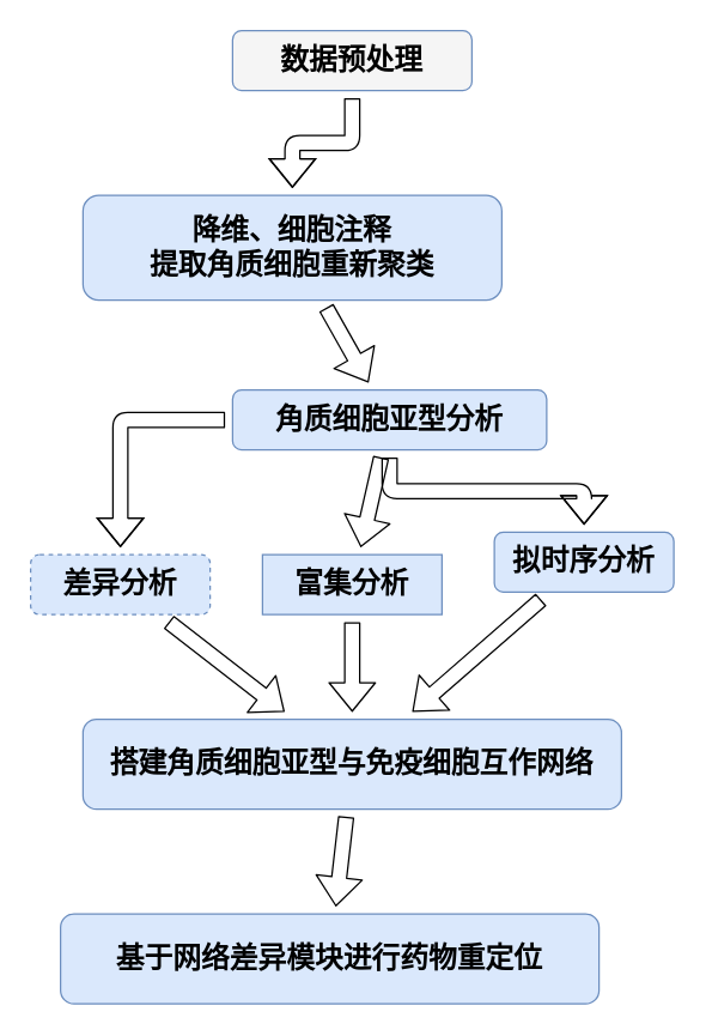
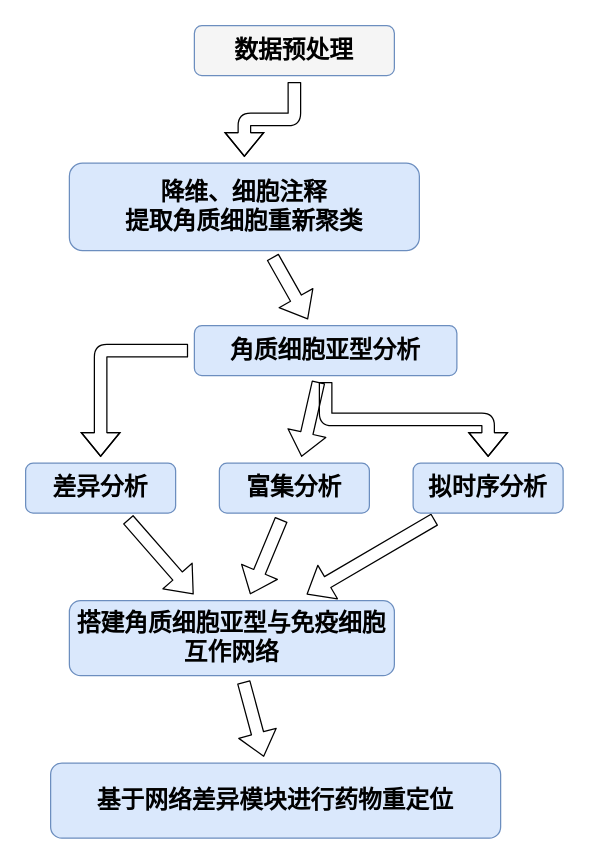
  <mxCell id="0" />
  <mxCell id="1" parent="0" />
  <mxCell id="2" value="" style="edgeStyle=orthogonalEdgeStyle;shape=flexArrow;rounded=1;orthogonalLoop=1;jettySize=auto;html=1;strokeColor=default;strokeWidth=1;fontFamily=Helvetica;fontSize=19;sourcePerimeterSpacing=5;targetPerimeterSpacing=5;fillColor=none;elbow=vertical;" edge="1" parent="1" source="3" target="18"><mxGeometry relative="1" as="geometry" /></mxCell>
  <mxCell id="3" value="&lt;b&gt;&lt;font style=&quot;font-size: 19px;&quot;&gt;数据预处理&lt;/font&gt;&lt;/b&gt;" style="rounded=1;whiteSpace=wrap;html=1;strokeColor=#6c8ebf;fillColor=#f5f5f5;" vertex="1" parent="1"><mxGeometry x="155" y="20" width="160" height="40" as="geometry" /></mxCell>
  <mxCell id="4" value="" style="shape=flexArrow;rounded=1;orthogonalLoop=1;jettySize=auto;html=1;strokeColor=default;strokeWidth=1;fontFamily=Helvetica;fontSize=19;sourcePerimeterSpacing=5;targetPerimeterSpacing=5;fillColor=none;edgeStyle=orthogonalEdgeStyle;elbow=vertical;" edge="1" parent="1" source="7" target="12"><mxGeometry relative="1" as="geometry" /></mxCell>
  <mxCell id="5" value="" style="edgeStyle=orthogonalEdgeStyle;shape=flexArrow;rounded=1;orthogonalLoop=1;jettySize=auto;html=1;strokeColor=default;strokeWidth=1;fontFamily=Helvetica;fontSize=19;sourcePerimeterSpacing=5;targetPerimeterSpacing=5;fillColor=none;" edge="1" parent="1" source="7" target="14"><mxGeometry relative="1" as="geometry" /></mxCell>
  <mxCell id="6" value="" style="edgeStyle=none;shape=flexArrow;rounded=1;orthogonalLoop=1;jettySize=auto;html=1;strokeColor=default;strokeWidth=1;fontFamily=Helvetica;fontSize=19;sourcePerimeterSpacing=5;targetPerimeterSpacing=5;fillColor=none;" edge="1" parent="1" source="7" target="16"><mxGeometry relative="1" as="geometry" /></mxCell>
  <mxCell id="7" value="&lt;b style=&quot;&quot;&gt;&lt;font style=&quot;font-size: 19px;&quot;&gt;角质细胞亚型分析&lt;/font&gt;&lt;br&gt;&lt;/b&gt;" style="rounded=1;whiteSpace=wrap;html=1;strokeColor=#6c8ebf;fillColor=#dae8fc;" vertex="1" parent="1"><mxGeometry x="155" y="260" width="210" height="40" as="geometry" /></mxCell>
  <mxCell id="8" value="" style="edgeStyle=none;shape=flexArrow;rounded=1;orthogonalLoop=1;jettySize=auto;html=1;strokeColor=default;strokeWidth=1;fontFamily=Helvetica;fontSize=19;sourcePerimeterSpacing=5;targetPerimeterSpacing=5;fillColor=none;" edge="1" parent="1" source="9" target="10"><mxGeometry relative="1" as="geometry" /></mxCell>
- <mxCell id="9" value="&lt;font style=&quot;font-size: 19px;&quot;&gt;&lt;b&gt;搭建角质细胞亚型与免疫细胞互作网络&lt;/b&gt;&lt;/font&gt;" style="whiteSpace=wrap;html=1;fillColor=#dae8fc;strokeColor=#6c8ebf;rounded=1;" vertex="1" parent="1"><mxGeometry x="55" y="480" width="360" height="60" as="geometry" /></mxCell>
+ <mxCell id="9" value="&lt;font style=&quot;font-size: 19px;&quot;&gt;&lt;b&gt;搭建角质细胞亚型与免疫细胞互作网络&lt;/b&gt;&lt;/font&gt;" style="whiteSpace=wrap;html=1;fillColor=#dae8fc;strokeColor=#6c8ebf;rounded=1;" vertex="1" parent="1"><mxGeometry x="55" y="480" width="260" height="60" as="geometry" /></mxCell>
  <mxCell id="10" value="基于网络差异模块进行药物重定位" style="whiteSpace=wrap;html=1;fillColor=#dae8fc;strokeColor=#6c8ebf;rounded=1;fontStyle=1;fontSize=19;" vertex="1" parent="1"><mxGeometry x="40" y="610" width="360" height="60" as="geometry" /></mxCell>
  <mxCell id="11" value="" style="edgeStyle=none;shape=flexArrow;rounded=1;orthogonalLoop=1;jettySize=auto;html=1;strokeColor=default;strokeWidth=1;fontFamily=Helvetica;fontSize=19;sourcePerimeterSpacing=5;targetPerimeterSpacing=5;fillColor=none;elbow=vertical;" edge="1" parent="1" source="12" target="9"><mxGeometry relative="1" as="geometry" /></mxCell>
- <mxCell id="12" value="&lt;b&gt;&lt;font style=&quot;font-size: 19px;&quot;&gt;差异分析&lt;/font&gt;&lt;/b&gt;" style="whiteSpace=wrap;html=1;fillColor=#dae8fc;strokeColor=#6c8ebf;rounded=1;dashed=1;" vertex="1" parent="1"><mxGeometry x="20" y="370" width="120" height="40" as="geometry" /></mxCell>
+ <mxCell id="12" value="&lt;b&gt;&lt;font style=&quot;font-size: 19px;&quot;&gt;差异分析&lt;/font&gt;&lt;/b&gt;" style="whiteSpace=wrap;html=1;fillColor=#dae8fc;strokeColor=#6c8ebf;rounded=1;" vertex="1" parent="1"><mxGeometry x="20" y="370" width="120" height="40" as="geometry" /></mxCell>
  <mxCell id="13" value="" style="edgeStyle=none;shape=flexArrow;rounded=1;orthogonalLoop=1;jettySize=auto;html=1;strokeColor=default;strokeWidth=1;fontFamily=Helvetica;fontSize=19;sourcePerimeterSpacing=5;targetPerimeterSpacing=5;fillColor=none;elbow=vertical;" edge="1" parent="1" source="14" target="9"><mxGeometry relative="1" as="geometry" /></mxCell>
- <mxCell id="14" value="&lt;b&gt;&lt;font style=&quot;font-size: 19px;&quot;&gt;拟时序分析&lt;/font&gt;&lt;/b&gt;" style="whiteSpace=wrap;html=1;fillColor=#dae8fc;strokeColor=#6c8ebf;rounded=1;" vertex="1" parent="1"><mxGeometry x="330" y="355" width="120" height="40" as="geometry" /></mxCell>
+ <mxCell id="14" value="&lt;b&gt;&lt;font style=&quot;font-size: 19px;&quot;&gt;拟时序分析&lt;/font&gt;&lt;/b&gt;" style="whiteSpace=wrap;html=1;fillColor=#dae8fc;strokeColor=#6c8ebf;rounded=1;" vertex="1" parent="1"><mxGeometry x="330" y="370" width="120" height="40" as="geometry" /></mxCell>
  <mxCell id="15" value="" style="edgeStyle=none;shape=flexArrow;rounded=1;orthogonalLoop=1;jettySize=auto;html=1;strokeColor=default;strokeWidth=1;fontFamily=Helvetica;fontSize=19;sourcePerimeterSpacing=5;targetPerimeterSpacing=5;fillColor=none;elbow=vertical;" edge="1" parent="1" source="16" target="9"><mxGeometry relative="1" as="geometry" /></mxCell>
- <mxCell id="16" value="&lt;b&gt;&lt;font style=&quot;font-size: 19px;&quot;&gt;富集分析&lt;/font&gt;&lt;/b&gt;" style="whiteSpace=wrap;html=1;fillColor=#dae8fc;strokeColor=#6c8ebf;rounded=0;" vertex="1" parent="1"><mxGeometry x="175" y="370" width="120" height="40" as="geometry" /></mxCell>
+ <mxCell id="16" value="&lt;b&gt;&lt;font style=&quot;font-size: 19px;&quot;&gt;富集分析&lt;/font&gt;&lt;/b&gt;" style="whiteSpace=wrap;html=1;fillColor=#dae8fc;strokeColor=#6c8ebf;rounded=1;" vertex="1" parent="1"><mxGeometry x="175" y="370" width="120" height="40" as="geometry" /></mxCell>
  <mxCell id="17" value="" style="shape=flexArrow;rounded=1;orthogonalLoop=1;jettySize=auto;html=1;strokeColor=default;strokeWidth=1;fontFamily=Helvetica;fontSize=19;sourcePerimeterSpacing=5;targetPerimeterSpacing=5;fillColor=none;elbow=vertical;" edge="1" parent="1" source="18" target="7"><mxGeometry relative="1" as="geometry" /></mxCell>
  <mxCell id="18" value="&lt;span style=&quot;font-size: 19px;&quot;&gt;&lt;b&gt;降维、细胞注释&lt;br&gt;提取角质细胞重新聚类&lt;br&gt;&lt;/b&gt;&lt;/span&gt;" style="rounded=1;whiteSpace=wrap;html=1;strokeColor=#6c8ebf;fillColor=#dae8fc;" vertex="1" parent="1"><mxGeometry x="55" y="130" width="280" height="70" as="geometry" /></mxCell>
